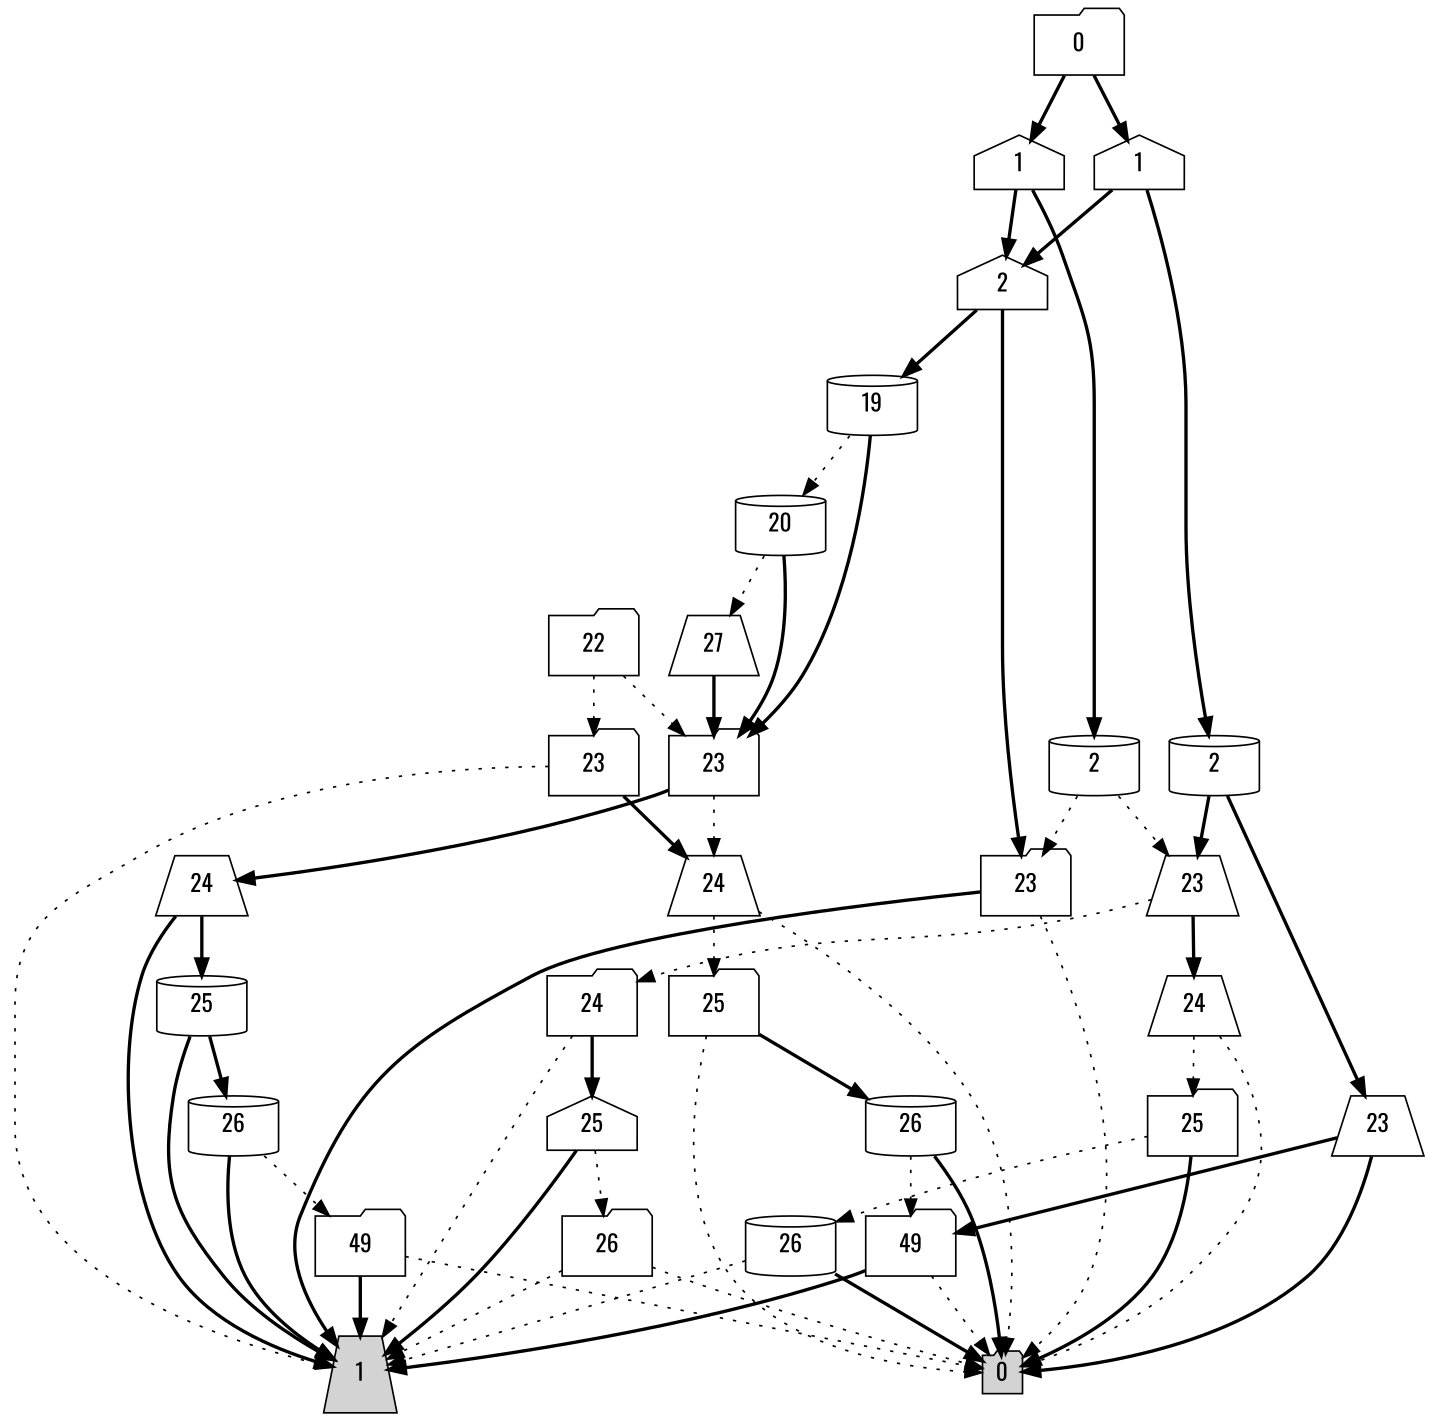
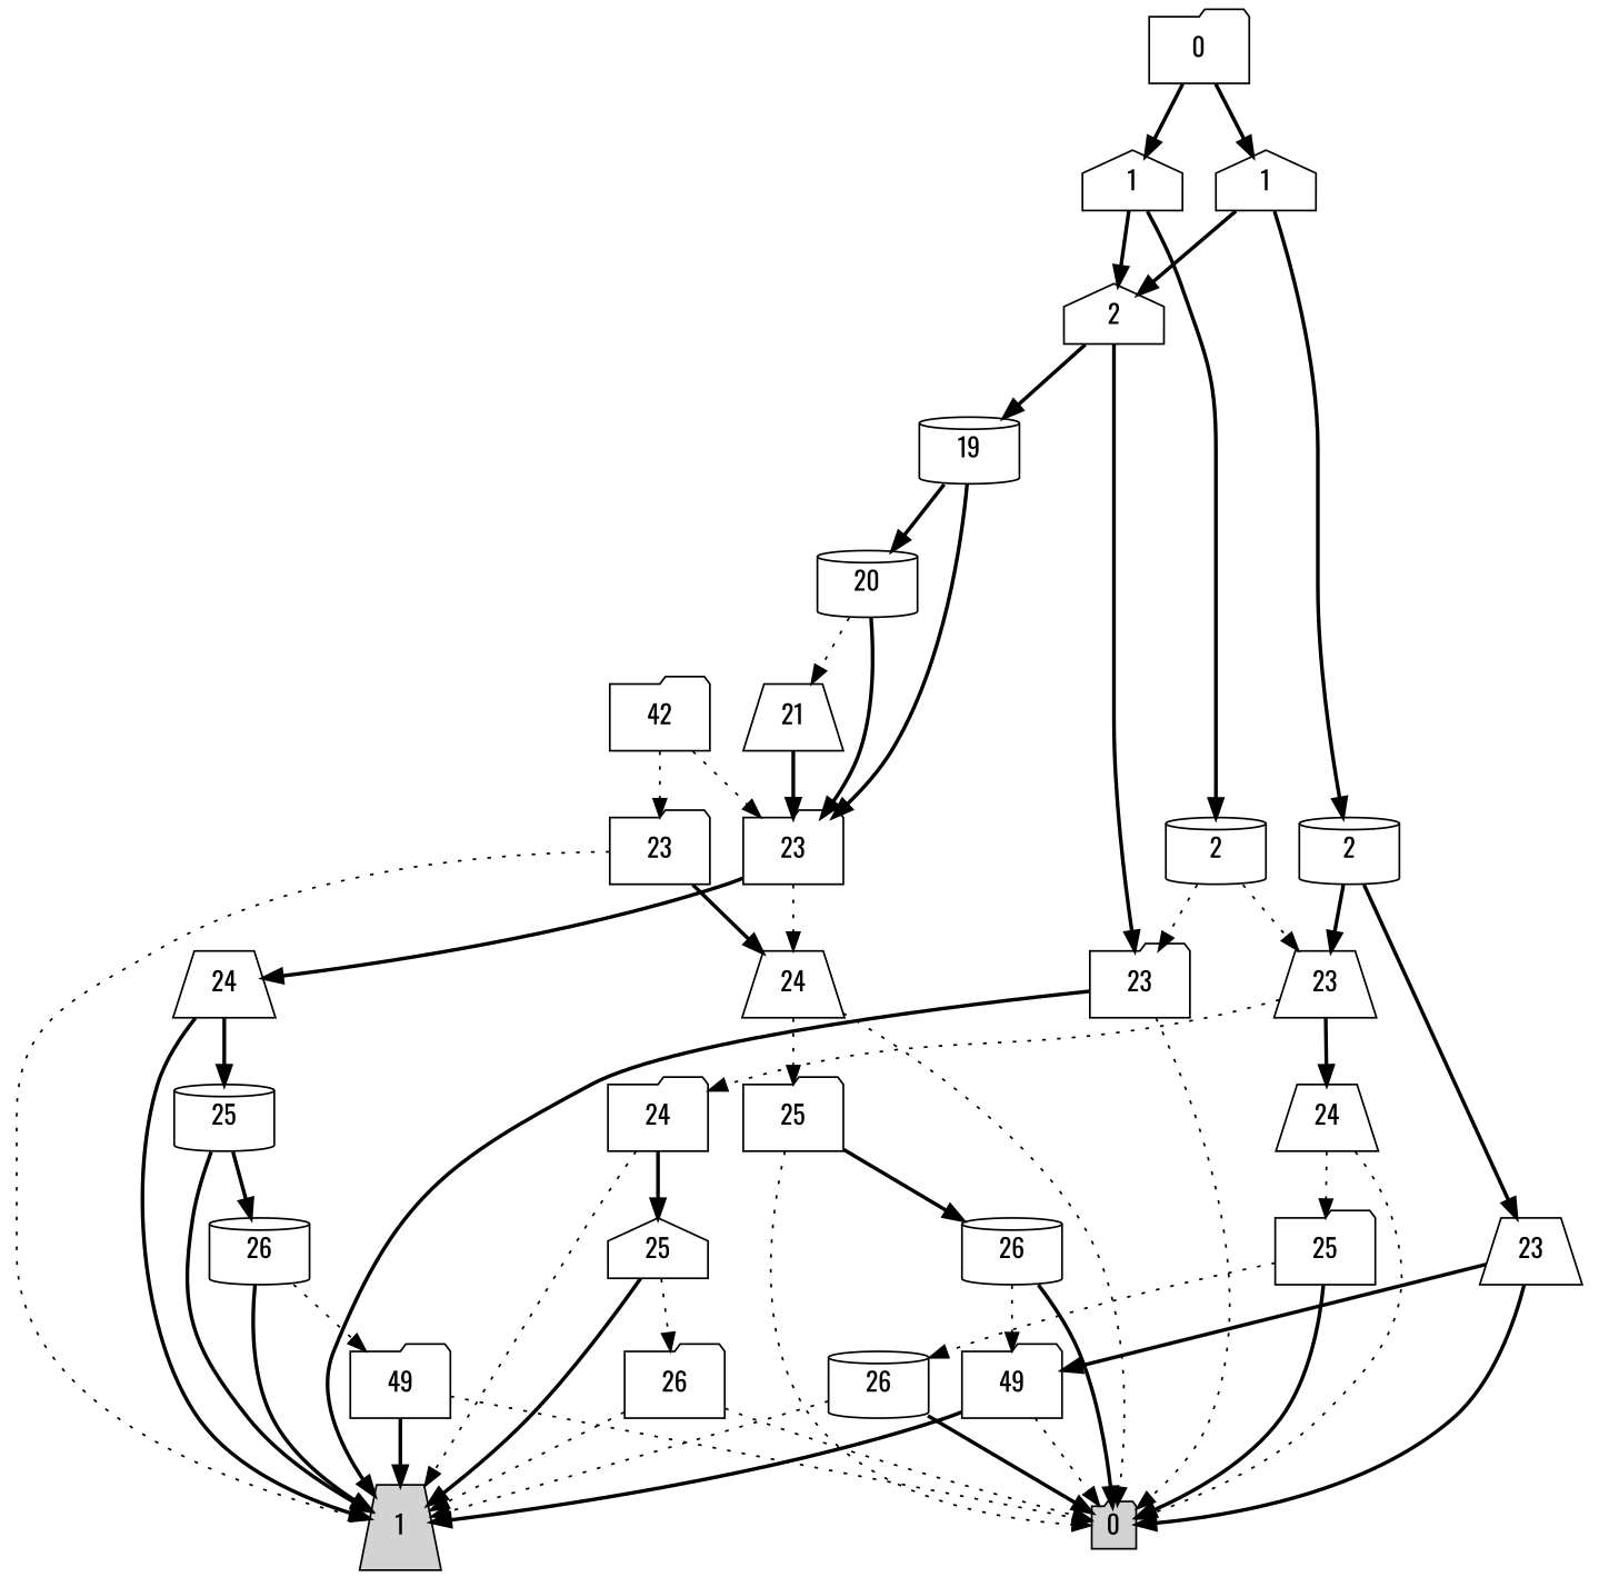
  digraph {
    fontname=Oswald
    node [fontname=Oswald shape=folder]
    edge [fontname=Oswald style=bold]
    n1 [height=0.3 label=0 style=filled width=0.3]
    n2 [height=0.3 label=1 shape=trapezium style=filled width=0.3]
    n3 [label=0]
    n4 [label=1 shape=house]
    n5 [label=1 shape=house]
    n6 [label=2 shape=house]
    n7 [label=2 shape=cylinder]
    n8 [label=2 shape=cylinder]
    n9 [label=23]
    n10 [label=19 shape=cylinder]
    n11 [label=23 shape=trapezium]
    n12 [label=23 shape=trapezium]
    n13 [label=20 shape=cylinder]
    n14 [label=23]
    n15 [label=24 shape=trapezium]
    n16 [label=24]
-   n17 [label=27 shape=trapezium]
+   n17 [label=21 shape=trapezium]
    n18 [label=24 shape=trapezium]
    n19 [label=24 shape=trapezium]
    n20 [label=25]
    n21 [label=25 shape=cylinder]
-   n22 [label=22]
+   n22 [label=42]
    n23 [label=23]
    n24 [label=26 shape=cylinder]
    n25 [label=49]
    n26 [label=26 shape=cylinder]
    n27 [label=49]
    n28 [label=25]
    n29 [label=25 shape=house]
    n30 [label=26 shape=cylinder]
    n31 [label=26]
    n3 -> n4
    n3 -> n5
    n4 -> n6
    n4 -> n7
    n5 -> n6
    n5 -> n8
    n6 -> n9
    n6 -> n10
    n7 -> n9 [style=dotted]
    n7 -> n11 [style=dotted]
    n8 -> n11
    n8 -> n12
    n9 -> n1 [style=dotted]
    n9 -> n2
-   n10 -> n13 [style=dotted]
+   n10 -> n13
    n10 -> n14
    n11 -> n15
    n11 -> n16 [style=dotted]
    n12 -> n1
    n12 -> n25
    n13 -> n14
    n13 -> n17 [style=dotted]
    n14 -> n18 [style=dotted]
    n14 -> n19
    n15 -> n1 [style=dotted]
    n15 -> n28 [style=dotted]
    n16 -> n2 [style=dotted]
    n16 -> n29
    n17 -> n14
    n18 -> n1 [style=dotted]
    n18 -> n20 [style=dotted]
    n19 -> n2
    n19 -> n21
    n20 -> n1 [style=dotted]
    n20 -> n24
    n21 -> n2
    n21 -> n26
    n22 -> n14 [style=dotted]
    n22 -> n23 [style=dotted]
    n23 -> n2 [style=dotted]
    n23 -> n18
    n24 -> n1
    n24 -> n25 [style=dotted]
    n25 -> n1 [style=dotted]
    n25 -> n2
    n26 -> n2
    n26 -> n27 [style=dotted]
    n27 -> n1 [style=dotted]
    n27 -> n2
    n28 -> n1
    n28 -> n30 [style=dotted]
    n29 -> n2
    n29 -> n31 [style=dotted]
    n30 -> n1
    n30 -> n2 [style=dotted]
    n31 -> n1 [style=dotted]
    n31 -> n2 [style=dotted]
  }
